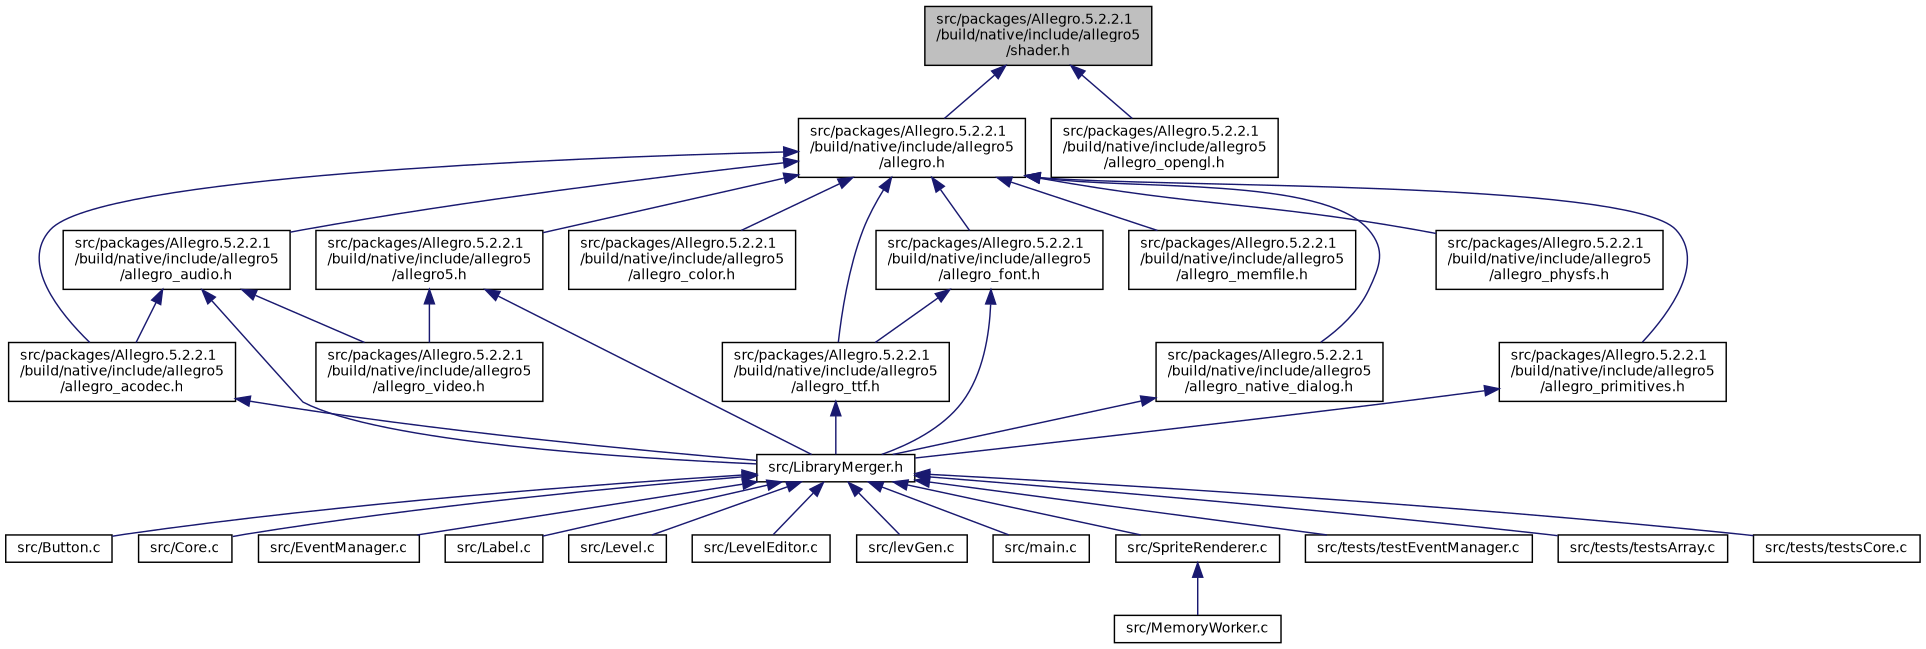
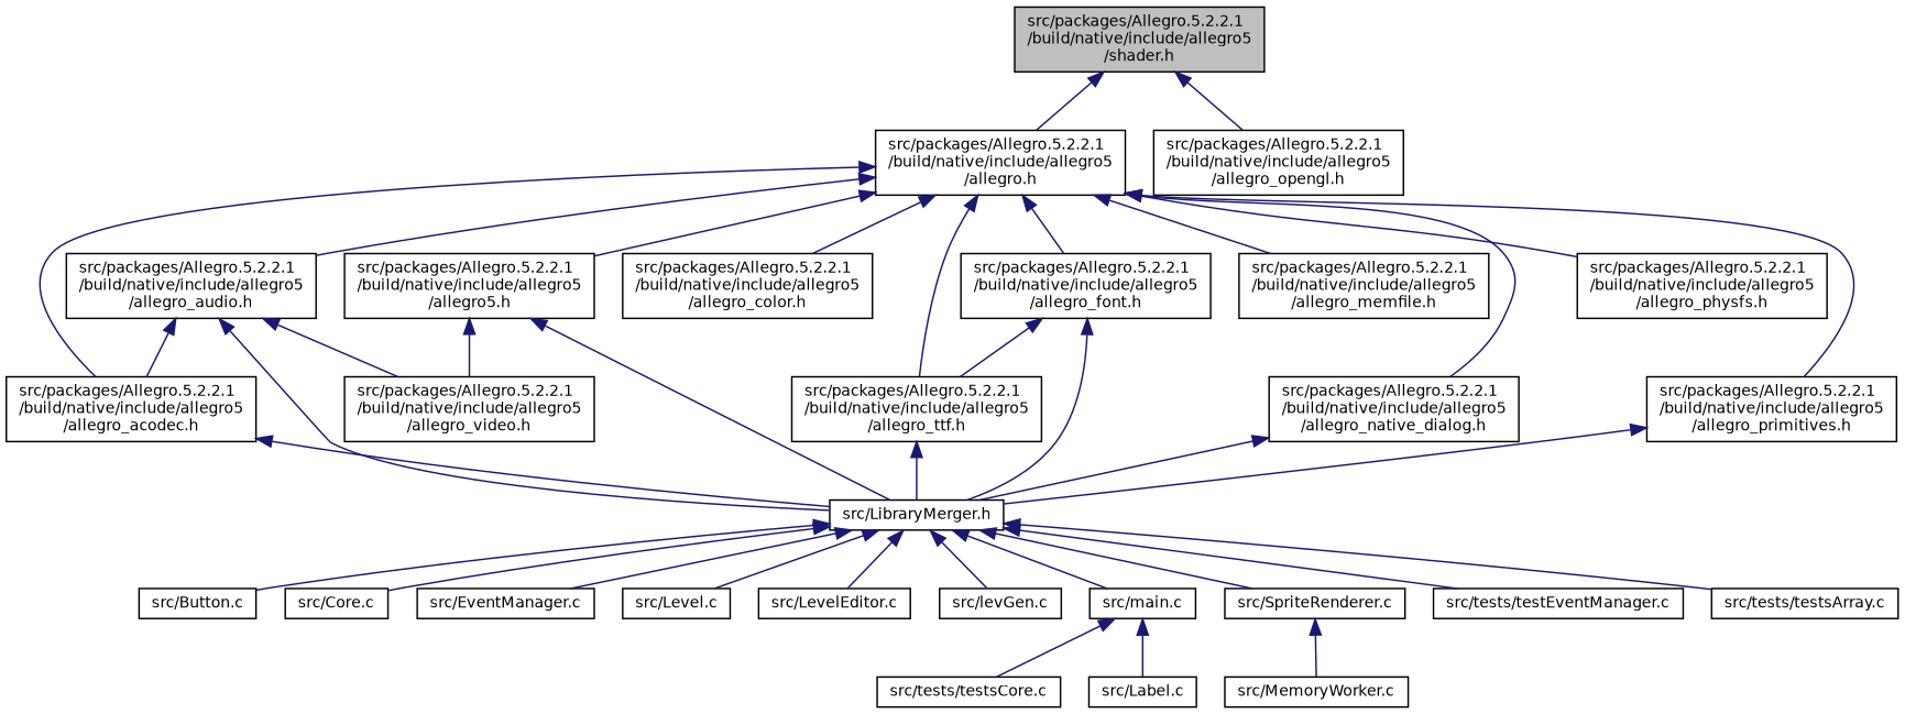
  digraph {
    node [color=black fillcolor=white fontname=Helvetica fontsize=10 shape=record style=filled]
    edge [color=midnightblue dir=back fontname=Helvetica fontsize=10 labelfontname=Helvetica labelfontsize=10 style=solid]
    n1 [fillcolor=grey75 fontcolor=black height=0.2 label="src/packages/Allegro.5.2.2.1\l/build/native/include/allegro5\l/shader.h" width=0.4]
    n2 [height=0.2 label="src/packages/Allegro.5.2.2.1\l/build/native/include/allegro5\l/allegro.h" width=0.4]
    n3 [height=0.2 label="src/packages/Allegro.5.2.2.1\l/build/native/include/allegro5\l/allegro_opengl.h" width=0.4]
    n4 [height=0.2 label="src/packages/Allegro.5.2.2.1\l/build/native/include/allegro5\l/allegro5.h" width=0.4]
    n5 [height=0.2 label="src/packages/Allegro.5.2.2.1\l/build/native/include/allegro5\l/allegro_acodec.h" width=0.4]
    n6 [height=0.2 label="src/packages/Allegro.5.2.2.1\l/build/native/include/allegro5\l/allegro_audio.h" width=0.4]
    n7 [height=0.2 label="src/packages/Allegro.5.2.2.1\l/build/native/include/allegro5\l/allegro_color.h" width=0.4]
    n8 [height=0.2 label="src/packages/Allegro.5.2.2.1\l/build/native/include/allegro5\l/allegro_font.h" width=0.4]
    n9 [height=0.2 label="src/packages/Allegro.5.2.2.1\l/build/native/include/allegro5\l/allegro_ttf.h" width=0.4]
    n10 [height=0.2 label="src/packages/Allegro.5.2.2.1\l/build/native/include/allegro5\l/allegro_memfile.h" width=0.4]
    n11 [height=0.2 label="src/packages/Allegro.5.2.2.1\l/build/native/include/allegro5\l/allegro_native_dialog.h" width=0.4]
    n12 [height=0.2 label="src/packages/Allegro.5.2.2.1\l/build/native/include/allegro5\l/allegro_physfs.h" width=0.4]
    n13 [height=0.2 label="src/packages/Allegro.5.2.2.1\l/build/native/include/allegro5\l/allegro_primitives.h" width=0.4]
    n14 [height=0.2 label="src/LibraryMerger.h" width=0.4]
    n15 [height=0.2 label="src/packages/Allegro.5.2.2.1\l/build/native/include/allegro5\l/allegro_video.h" width=0.4]
    n16 [height=0.2 label="src/Button.c" width=0.4]
    n17 [height=0.2 label="src/Core.c" width=0.4]
    n18 [height=0.2 label="src/EventManager.c" width=0.4]
    n19 [height=0.2 label="src/Label.c" width=0.4]
    n20 [height=0.2 label="src/Level.c" width=0.4]
    n21 [height=0.2 label="src/LevelEditor.c" width=0.4]
    n22 [height=0.2 label="src/levGen.c" width=0.4]
    n23 [height=0.2 label="src/main.c" width=0.4]
    n24 [height=0.2 label="src/SpriteRenderer.c" width=0.4]
    n25 [height=0.2 label="src/tests/testEventManager.c" width=0.4]
    n26 [height=0.2 label="src/tests/testsArray.c" width=0.4]
    n27 [height=0.2 label="src/tests/testsCore.c" width=0.4]
    n28 [height=0.2 label="src/MemoryWorker.c" width=0.4]
    n1 -> n2
    n1 -> n3
    n2 -> n4
    n2 -> n5
    n2 -> n6
    n2 -> n7
    n2 -> n8
    n2 -> n9
    n2 -> n10
    n2 -> n11
    n2 -> n12
    n2 -> n13
    n4 -> n14
    n4 -> n15
    n5 -> n14
    n6 -> n5
    n6 -> n14
    n6 -> n15
    n8 -> n9
    n8 -> n14
    n9 -> n14
    n11 -> n14
    n13 -> n14
    n14 -> n16
    n14 -> n17
    n14 -> n18
-   n14 -> n19
+   n23 -> n19
    n14 -> n20
    n14 -> n21
    n14 -> n22
    n14 -> n23
    n14 -> n24
    n14 -> n25
    n14 -> n26
-   n14 -> n27
+   n23 -> n27
    n24 -> n28
  }
